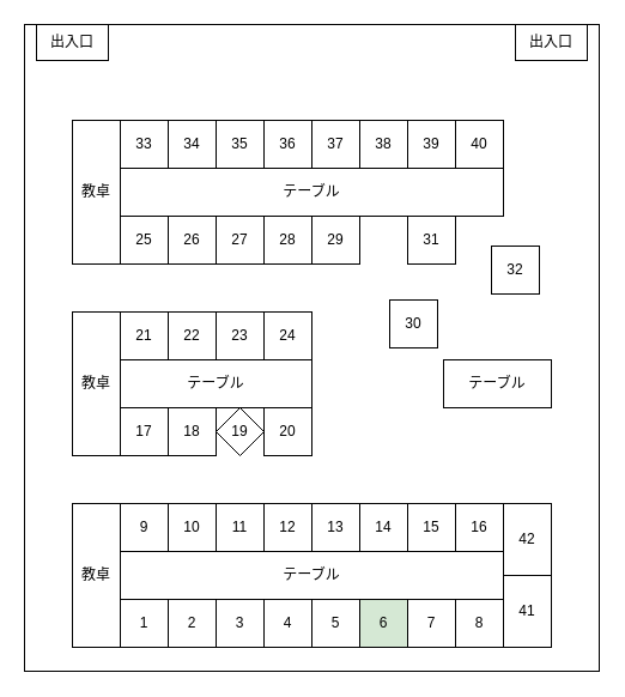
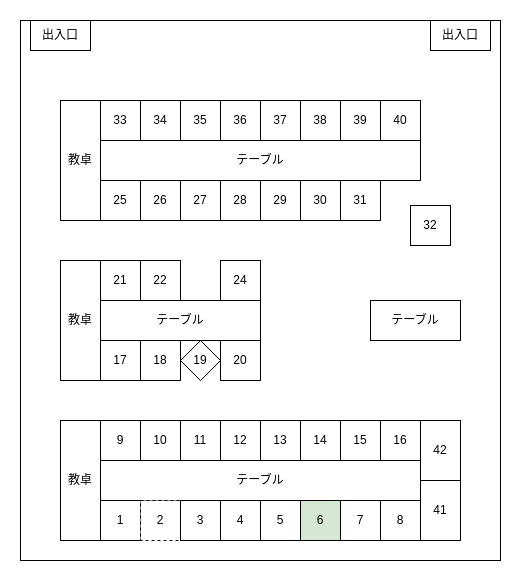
  <mxCell id="0" />
  <mxCell id="1" parent="0" />
  <mxCell id="2" value="" style="rounded=0;whiteSpace=wrap;html=1;" vertex="1" parent="1"><mxGeometry x="20" y="20" width="480" height="540" as="geometry" /></mxCell>
  <mxCell id="3" value="教卓" style="rounded=0;whiteSpace=wrap;html=1;direction=south;" parent="1" vertex="1"><mxGeometry x="60" y="100" width="40" height="120" as="geometry" /></mxCell>
  <mxCell id="4" value="教卓" style="rounded=0;whiteSpace=wrap;html=1;direction=south;" parent="1" vertex="1"><mxGeometry x="60" y="260" width="40" height="120" as="geometry" /></mxCell>
  <mxCell id="5" value="教卓" style="rounded=0;whiteSpace=wrap;html=1;direction=south;" parent="1" vertex="1"><mxGeometry x="60" y="420" width="40" height="120" as="geometry" /></mxCell>
  <mxCell id="6" value="テーブル" style="rounded=0;whiteSpace=wrap;html=1;horizontal=1;direction=south;" parent="1" vertex="1"><mxGeometry x="100" y="460" width="320" height="40" as="geometry" /></mxCell>
  <mxCell id="7" value="41&lt;span style=&quot;color: rgba(0, 0, 0, 0); font-family: monospace; font-size: 0px; text-align: start;&quot;&gt;%3CmxGraphModel%3E%3Croot%3E%3CmxCell%20id%3D%220%22%2F%3E%3CmxCell%20id%3D%221%22%20parent%3D%220%22%2F%3E%3CmxCell%20id%3D%222%22%20value%3D%22%E6%95%99%E5%8D%93%22%20style%3D%22rounded%3D0%3BwhiteSpace%3Dwrap%3Bhtml%3D1%3B%22%20vertex%3D%221%22%20parent%3D%221%22%3E%3CmxGeometry%20x%3D%22120%22%20y%3D%2280%22%20width%3D%22120%22%20height%3D%2240%22%20as%3D%22geometry%22%2F%3E%3C%2FmxCell%3E%3C%2Froot%3E%3C%2FmxGraphModel%3E&lt;/span&gt;" style="rounded=0;whiteSpace=wrap;html=1;direction=south;" parent="1" vertex="1"><mxGeometry x="420" y="480" width="40" height="60" as="geometry" /></mxCell>
  <mxCell id="8" value="42" style="rounded=0;whiteSpace=wrap;html=1;direction=south;" parent="1" vertex="1"><mxGeometry x="420" y="420" width="40" height="60" as="geometry" /></mxCell>
  <mxCell id="9" value="1" style="rounded=0;whiteSpace=wrap;html=1;direction=south;" parent="1" vertex="1"><mxGeometry x="100" y="500" width="40" height="40" as="geometry" /></mxCell>
- <mxCell id="10" value="2" style="rounded=0;whiteSpace=wrap;html=1;direction=south;" parent="1" vertex="1"><mxGeometry x="140" y="500" width="40" height="40" as="geometry" /></mxCell>
+ <mxCell id="10" value="2" style="rounded=0;whiteSpace=wrap;html=1;direction=south;dashed=1;" parent="1" vertex="1"><mxGeometry x="140" y="500" width="40" height="40" as="geometry" /></mxCell>
  <mxCell id="11" value="3" style="rounded=0;whiteSpace=wrap;html=1;direction=south;" parent="1" vertex="1"><mxGeometry x="180" y="500" width="40" height="40" as="geometry" /></mxCell>
  <mxCell id="12" value="4" style="rounded=0;whiteSpace=wrap;html=1;direction=south;" parent="1" vertex="1"><mxGeometry x="220" y="500" width="40" height="40" as="geometry" /></mxCell>
  <mxCell id="13" value="5" style="rounded=0;whiteSpace=wrap;html=1;direction=south;" parent="1" vertex="1"><mxGeometry x="260" y="500" width="40" height="40" as="geometry" /></mxCell>
  <mxCell id="14" value="6" style="rounded=0;whiteSpace=wrap;html=1;direction=south;fillColor=#d5e8d4;" parent="1" vertex="1"><mxGeometry x="300" y="500" width="40" height="40" as="geometry" /></mxCell>
  <mxCell id="15" value="7" style="rounded=0;whiteSpace=wrap;html=1;direction=south;" parent="1" vertex="1"><mxGeometry x="340" y="500" width="40" height="40" as="geometry" /></mxCell>
  <mxCell id="16" value="8" style="rounded=0;whiteSpace=wrap;html=1;direction=south;" parent="1" vertex="1"><mxGeometry x="380" y="500" width="40" height="40" as="geometry" /></mxCell>
  <mxCell id="17" value="9" style="rounded=0;whiteSpace=wrap;html=1;direction=south;" parent="1" vertex="1"><mxGeometry x="100" y="420" width="40" height="40" as="geometry" /></mxCell>
  <mxCell id="18" value="10" style="rounded=0;whiteSpace=wrap;html=1;direction=south;" parent="1" vertex="1"><mxGeometry x="140" y="420" width="40" height="40" as="geometry" /></mxCell>
  <mxCell id="19" value="11" style="rounded=0;whiteSpace=wrap;html=1;direction=south;" parent="1" vertex="1"><mxGeometry x="180" y="420" width="40" height="40" as="geometry" /></mxCell>
  <mxCell id="20" value="12" style="rounded=0;whiteSpace=wrap;html=1;direction=south;" parent="1" vertex="1"><mxGeometry x="220" y="420" width="40" height="40" as="geometry" /></mxCell>
  <mxCell id="21" value="13" style="rounded=0;whiteSpace=wrap;html=1;direction=south;" parent="1" vertex="1"><mxGeometry x="260" y="420" width="40" height="40" as="geometry" /></mxCell>
  <mxCell id="22" value="14" style="rounded=0;whiteSpace=wrap;html=1;direction=south;" parent="1" vertex="1"><mxGeometry x="300" y="420" width="40" height="40" as="geometry" /></mxCell>
  <mxCell id="23" value="15" style="rounded=0;whiteSpace=wrap;html=1;direction=south;" parent="1" vertex="1"><mxGeometry x="340" y="420" width="40" height="40" as="geometry" /></mxCell>
  <mxCell id="24" value="16" style="rounded=0;whiteSpace=wrap;html=1;direction=south;" parent="1" vertex="1"><mxGeometry x="380" y="420" width="40" height="40" as="geometry" /></mxCell>
  <mxCell id="25" value="17" style="rounded=0;whiteSpace=wrap;html=1;direction=south;" parent="1" vertex="1"><mxGeometry x="100" y="340" width="40" height="40" as="geometry" /></mxCell>
  <mxCell id="26" value="18" style="rounded=0;whiteSpace=wrap;html=1;direction=south;" parent="1" vertex="1"><mxGeometry x="140" y="340" width="40" height="40" as="geometry" /></mxCell>
  <mxCell id="27" value="19" style="rhombus;whiteSpace=wrap;html=1;direction=south;" parent="1" vertex="1"><mxGeometry x="180" y="340" width="40" height="40" as="geometry" /></mxCell>
  <mxCell id="28" value="20" style="rounded=0;whiteSpace=wrap;html=1;direction=south;" parent="1" vertex="1"><mxGeometry x="220" y="340" width="40" height="40" as="geometry" /></mxCell>
  <mxCell id="29" value="21" style="rounded=0;whiteSpace=wrap;html=1;direction=south;" parent="1" vertex="1"><mxGeometry x="100" y="260" width="40" height="40" as="geometry" /></mxCell>
  <mxCell id="30" value="22" style="rounded=0;whiteSpace=wrap;html=1;direction=south;" parent="1" vertex="1"><mxGeometry x="140" y="260" width="40" height="40" as="geometry" /></mxCell>
- <mxCell id="31" value="23" style="rounded=0;whiteSpace=wrap;html=1;direction=south;" parent="1" vertex="1"><mxGeometry x="180" y="260" width="40" height="40" as="geometry" /></mxCell>
  <mxCell id="32" value="24" style="rounded=0;whiteSpace=wrap;html=1;direction=south;" parent="1" vertex="1"><mxGeometry x="220" y="260" width="40" height="40" as="geometry" /></mxCell>
  <mxCell id="33" value="テーブル" style="rounded=0;whiteSpace=wrap;html=1;horizontal=1;direction=south;" parent="1" vertex="1"><mxGeometry x="100" y="300" width="160" height="40" as="geometry" /></mxCell>
  <mxCell id="34" value="テーブル" style="rounded=0;whiteSpace=wrap;html=1;horizontal=1;direction=south;" parent="1" vertex="1"><mxGeometry x="100" y="140" width="320" height="40" as="geometry" /></mxCell>
  <mxCell id="35" value="25" style="rounded=0;whiteSpace=wrap;html=1;direction=south;" parent="1" vertex="1"><mxGeometry x="100" y="180" width="40" height="40" as="geometry" /></mxCell>
  <mxCell id="36" value="26" style="rounded=0;whiteSpace=wrap;html=1;direction=south;" parent="1" vertex="1"><mxGeometry x="140" y="180" width="40" height="40" as="geometry" /></mxCell>
  <mxCell id="37" value="27" style="rounded=0;whiteSpace=wrap;html=1;direction=south;" parent="1" vertex="1"><mxGeometry x="180" y="180" width="40" height="40" as="geometry" /></mxCell>
  <mxCell id="38" value="28" style="rounded=0;whiteSpace=wrap;html=1;direction=south;" parent="1" vertex="1"><mxGeometry x="220" y="180" width="40" height="40" as="geometry" /></mxCell>
  <mxCell id="39" value="29" style="rounded=0;whiteSpace=wrap;html=1;direction=south;" parent="1" vertex="1"><mxGeometry x="260" y="180" width="40" height="40" as="geometry" /></mxCell>
- <mxCell id="40" value="30" style="rounded=0;whiteSpace=wrap;html=1;direction=south;" parent="1" vertex="1"><mxGeometry x="325" y="250" width="40" height="40" as="geometry" /></mxCell>
+ <mxCell id="40" value="30" style="rounded=0;whiteSpace=wrap;html=1;direction=south;" parent="1" vertex="1"><mxGeometry x="300" y="180" width="40" height="40" as="geometry" /></mxCell>
  <mxCell id="41" value="31" style="rounded=0;whiteSpace=wrap;html=1;direction=south;" parent="1" vertex="1"><mxGeometry x="340" y="180" width="40" height="40" as="geometry" /></mxCell>
  <mxCell id="42" value="32" style="rounded=0;whiteSpace=wrap;html=1;direction=south;" parent="1" vertex="1"><mxGeometry x="410" y="205" width="40" height="40" as="geometry" /></mxCell>
  <mxCell id="43" value="33" style="rounded=0;whiteSpace=wrap;html=1;direction=south;" parent="1" vertex="1"><mxGeometry x="100" y="100" width="40" height="40" as="geometry" /></mxCell>
  <mxCell id="44" value="34" style="rounded=0;whiteSpace=wrap;html=1;direction=south;" parent="1" vertex="1"><mxGeometry x="140" y="100" width="40" height="40" as="geometry" /></mxCell>
  <mxCell id="45" value="35" style="rounded=0;whiteSpace=wrap;html=1;direction=south;" parent="1" vertex="1"><mxGeometry x="180" y="100" width="40" height="40" as="geometry" /></mxCell>
  <mxCell id="46" value="36" style="rounded=0;whiteSpace=wrap;html=1;direction=south;" parent="1" vertex="1"><mxGeometry x="220" y="100" width="40" height="40" as="geometry" /></mxCell>
  <mxCell id="47" value="37" style="rounded=0;whiteSpace=wrap;html=1;direction=south;" parent="1" vertex="1"><mxGeometry x="260" y="100" width="40" height="40" as="geometry" /></mxCell>
  <mxCell id="48" value="38" style="rounded=0;whiteSpace=wrap;html=1;direction=south;" parent="1" vertex="1"><mxGeometry x="300" y="100" width="40" height="40" as="geometry" /></mxCell>
  <mxCell id="49" value="39" style="rounded=0;whiteSpace=wrap;html=1;direction=south;" parent="1" vertex="1"><mxGeometry x="340" y="100" width="40" height="40" as="geometry" /></mxCell>
  <mxCell id="50" value="40" style="rounded=0;whiteSpace=wrap;html=1;direction=south;" parent="1" vertex="1"><mxGeometry x="380" y="100" width="40" height="40" as="geometry" /></mxCell>
  <mxCell id="51" value="テーブル" style="rounded=0;whiteSpace=wrap;html=1;horizontal=1;verticalAlign=middle;labelPosition=center;verticalLabelPosition=middle;align=center;direction=south;" parent="1" vertex="1"><mxGeometry x="370" y="300" width="90" height="40" as="geometry" /></mxCell>
  <mxCell id="52" value="出入口" style="rounded=0;whiteSpace=wrap;html=1;" vertex="1" parent="1"><mxGeometry x="30" y="20" width="60" height="30" as="geometry" /></mxCell>
  <mxCell id="53" value="出入口" style="rounded=0;whiteSpace=wrap;html=1;" vertex="1" parent="1"><mxGeometry x="430" y="20" width="60" height="30" as="geometry" /></mxCell>
